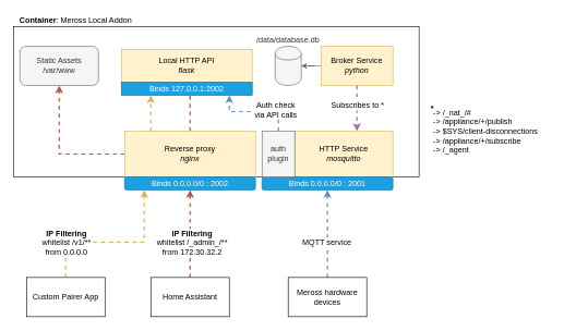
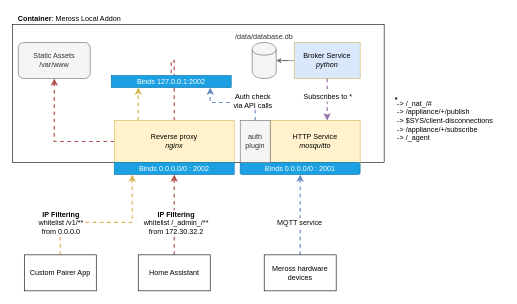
  <mxCell id="0" />
  <mxCell id="1" parent="0" />
  <mxCell id="2" value="" style="rounded=0;whiteSpace=wrap;html=1;" parent="1" vertex="1"><mxGeometry x="20" y="40" width="620" height="230" as="geometry" /></mxCell>
  <mxCell id="3" value="&lt;b&gt;Container&lt;/b&gt;: Meross Local Addon" style="text;html=1;align=center;verticalAlign=middle;resizable=0;points=[];autosize=1;" parent="1" vertex="1"><mxGeometry x="20" y="20" width="190" height="20" as="geometry" /></mxCell>
  <mxCell id="4" style="edgeStyle=orthogonalEdgeStyle;rounded=0;orthogonalLoop=1;jettySize=auto;html=1;fillColor=#f8cecc;strokeColor=#b85450;dashed=1;strokeWidth=2;" parent="1" source="6" target="15" edge="1"><mxGeometry relative="1" as="geometry" /></mxCell>
  <mxCell id="5" style="edgeStyle=orthogonalEdgeStyle;rounded=0;orthogonalLoop=1;jettySize=auto;html=1;entryX=0.5;entryY=1;entryDx=0;entryDy=0;fillColor=#f8cecc;strokeColor=#b85450;dashed=1;strokeWidth=2;" parent="1" source="6" target="12" edge="1"><mxGeometry relative="1" as="geometry"><Array as="points"><mxPoint x="290" y="100" /></Array></mxGeometry></mxCell>
  <mxCell id="6" value="Reverse proxy&lt;br&gt;&lt;i&gt;nginx&lt;/i&gt;" style="rounded=0;whiteSpace=wrap;html=1;fillColor=#fff2cc;strokeColor=#d6b656;" parent="1" vertex="1"><mxGeometry x="190" y="200" width="200" height="70" as="geometry" /></mxCell>
- <mxCell id="7" value="Local HTTP API&lt;br&gt;&lt;i&gt;flask&lt;/i&gt;" style="rounded=0;whiteSpace=wrap;html=1;fillColor=#fff2cc;strokeColor=#d6b656;" parent="1" vertex="1"><mxGeometry x="185" y="75" width="200" height="50" as="geometry" /></mxCell>
- <mxCell id="8" value="Broker Service&lt;br&gt;&lt;i&gt;python&lt;/i&gt;" style="rounded=0;whiteSpace=wrap;html=1;fillColor=#fff2cc;strokeColor=#d6b656;" parent="1" vertex="1"><mxGeometry x="490" y="70" width="110" height="60" as="geometry" /></mxCell>
+ <mxCell id="8" value="Broker Service&lt;br&gt;&lt;i&gt;python&lt;/i&gt;" style="rounded=0;whiteSpace=wrap;html=1;fillColor=#dae8fc;strokeColor=#d6b656;" parent="1" vertex="1"><mxGeometry x="490" y="70" width="110" height="60" as="geometry" /></mxCell>
  <mxCell id="9" value="HTTP Service&lt;br&gt;&lt;i&gt;mosquitto&lt;/i&gt;" style="rounded=0;whiteSpace=wrap;html=1;fillColor=#fff2cc;strokeColor=#d6b656;" parent="1" vertex="1"><mxGeometry x="450" y="200" width="150" height="70" as="geometry" /></mxCell>
- <mxCell id="10" value="Binds 0.0.0.0/0 : 2002" style="whiteSpace=wrap;html=1;fillColor=#1ba1e2;strokeColor=#006EAF;fontColor=#ffffff;rounded=1;" parent="1" vertex="1"><mxGeometry x="190" y="270" width="200" height="20" as="geometry" /></mxCell>
+ <mxCell id="10" value="Binds 0.0.0.0/0 : 2002" style="rounded=0;whiteSpace=wrap;html=1;fillColor=#1ba1e2;strokeColor=#006EAF;fontColor=#ffffff;" parent="1" vertex="1"><mxGeometry x="190" y="270" width="200" height="20" as="geometry" /></mxCell>
  <mxCell id="11" value="Binds 0.0.0.0/0 : 2001" style="whiteSpace=wrap;html=1;fillColor=#1ba1e2;strokeColor=#006EAF;fontColor=#ffffff;rounded=1;" parent="1" vertex="1"><mxGeometry x="400" y="270" width="200" height="20" as="geometry" /></mxCell>
  <mxCell id="12" value="Binds 127.0.0.1:2002" style="rounded=0;whiteSpace=wrap;html=1;fillColor=#1ba1e2;strokeColor=#006EAF;fontColor=#ffffff;" parent="1" vertex="1"><mxGeometry x="185" y="125" width="200" height="20" as="geometry" /></mxCell>
  <mxCell id="13" value="auth&lt;br&gt;plugin" style="rounded=0;whiteSpace=wrap;html=1;fillColor=#f5f5f5;strokeColor=#666666;fontColor=#333333;" parent="1" vertex="1"><mxGeometry x="400" y="200" width="50" height="70" as="geometry" /></mxCell>
  <mxCell id="14" value="/data/database.db" style="shape=cylinder;whiteSpace=wrap;html=1;boundedLbl=1;backgroundOutline=1;fillColor=#f5f5f5;strokeColor=#666666;fontColor=#333333;labelPosition=center;verticalLabelPosition=top;align=center;verticalAlign=bottom;" parent="1" vertex="1"><mxGeometry x="420" y="70" width="40" height="60" as="geometry" /></mxCell>
  <mxCell id="15" value="Static Assets&lt;br&gt;/var/www" style="rounded=1;whiteSpace=wrap;html=1;fillColor=#f5f5f5;strokeColor=#666666;fontColor=#333333;" parent="1" vertex="1"><mxGeometry x="30" y="70" width="120" height="60" as="geometry" /></mxCell>
  <mxCell id="16" style="edgeStyle=orthogonalEdgeStyle;rounded=0;orthogonalLoop=1;jettySize=auto;html=1;fillColor=#dae8fc;strokeColor=#6c8ebf;strokeWidth=2;dashed=1;" parent="1" source="18" target="11" edge="1"><mxGeometry relative="1" as="geometry" /></mxCell>
  <mxCell id="17" value="MQTT service" style="text;html=1;align=center;verticalAlign=middle;resizable=0;points=[];labelBackgroundColor=#ffffff;" parent="16" vertex="1" connectable="0"><mxGeometry x="-0.175" y="2" relative="1" as="geometry"><mxPoint as="offset" /></mxGeometry></mxCell>
  <mxCell id="18" value="Meross hardware devices" style="rounded=0;whiteSpace=wrap;html=1;" parent="1" vertex="1"><mxGeometry x="440" y="424" width="120" height="60" as="geometry" /></mxCell>
  <mxCell id="19" style="edgeStyle=orthogonalEdgeStyle;rounded=0;orthogonalLoop=1;jettySize=auto;html=1;entryX=0.5;entryY=1;entryDx=0;entryDy=0;fillColor=#f8cecc;strokeColor=#b85450;strokeWidth=2;dashed=1;" parent="1" source="21" target="10" edge="1"><mxGeometry relative="1" as="geometry" /></mxCell>
  <mxCell id="20" value="&lt;b&gt;IP Filtering&lt;br&gt;&lt;/b&gt;whitelist /_admin_/** &lt;br&gt;from 172.30.32.2" style="text;html=1;align=center;verticalAlign=middle;resizable=0;points=[];labelBackgroundColor=#ffffff;" parent="19" vertex="1" connectable="0"><mxGeometry x="-0.2" y="-2" relative="1" as="geometry"><mxPoint as="offset" /></mxGeometry></mxCell>
  <mxCell id="21" value="Home Assistant" style="rounded=0;whiteSpace=wrap;html=1;" parent="1" vertex="1"><mxGeometry x="230" y="424" width="120" height="60" as="geometry" /></mxCell>
  <mxCell id="22" style="edgeStyle=orthogonalEdgeStyle;rounded=0;orthogonalLoop=1;jettySize=auto;html=1;fillColor=#fff2cc;strokeColor=#d6b656;strokeWidth=2;dashed=1;" parent="1" source="24" target="10" edge="1"><mxGeometry relative="1" as="geometry"><Array as="points"><mxPoint x="100" y="370" /><mxPoint x="220" y="370" /></Array></mxGeometry></mxCell>
  <mxCell id="23" value="&lt;b&gt;IP Filtering&lt;/b&gt;&lt;br&gt;whitelist /v1/** &lt;br&gt;from 0.0.0.0" style="text;html=1;align=center;verticalAlign=middle;resizable=0;points=[];labelBackgroundColor=#ffffff;" parent="22" vertex="1" connectable="0"><mxGeometry x="-0.215" y="-4" relative="1" as="geometry"><mxPoint x="-46" y="-4" as="offset" /></mxGeometry></mxCell>
  <mxCell id="24" value="Custom Pairer App" style="rounded=0;whiteSpace=wrap;html=1;" parent="1" vertex="1"><mxGeometry x="40" y="424" width="120" height="60" as="geometry" /></mxCell>
  <mxCell id="25" style="edgeStyle=orthogonalEdgeStyle;rounded=0;orthogonalLoop=1;jettySize=auto;html=1;fillColor=#dae8fc;strokeColor=#6c8ebf;dashed=1;strokeWidth=2;" parent="1" source="13" target="12" edge="1"><mxGeometry relative="1" as="geometry"><mxPoint x="200" y="280" as="sourcePoint" /><mxPoint x="110" y="210" as="targetPoint" /><Array as="points"><mxPoint x="425" y="170" /><mxPoint x="350" y="170" /></Array></mxGeometry></mxCell>
  <mxCell id="26" value="Auth check&lt;br&gt;via API calls" style="text;html=1;align=center;verticalAlign=middle;resizable=0;points=[];labelBackgroundColor=#ffffff;" parent="25" vertex="1" connectable="0"><mxGeometry x="-0.179" y="-3" relative="1" as="geometry"><mxPoint x="18" y="-1" as="offset" /></mxGeometry></mxCell>
  <mxCell id="27" style="edgeStyle=orthogonalEdgeStyle;rounded=0;orthogonalLoop=1;jettySize=auto;html=1;fillColor=#fff2cc;strokeColor=#d6b656;strokeWidth=2;dashed=1;" parent="1" source="6" target="12" edge="1"><mxGeometry relative="1" as="geometry"><Array as="points"><mxPoint x="230" y="180" /><mxPoint x="230" y="180" /></Array><mxPoint x="110" y="510" as="sourcePoint" /><mxPoint x="200" y="340" as="targetPoint" /></mxGeometry></mxCell>
  <mxCell id="28" style="edgeStyle=orthogonalEdgeStyle;rounded=0;orthogonalLoop=1;jettySize=auto;html=1;strokeWidth=1;endArrow=none;endFill=0;fillColor=#f5f5f5;strokeColor=#666666;startArrow=classic;startFill=1;" parent="1" source="14" target="8" edge="1"><mxGeometry relative="1" as="geometry"><mxPoint x="395" y="110" as="sourcePoint" /><mxPoint x="450" y="110" as="targetPoint" /></mxGeometry></mxCell>
  <mxCell id="29" style="edgeStyle=orthogonalEdgeStyle;rounded=0;orthogonalLoop=1;jettySize=auto;html=1;fillColor=#e1d5e7;strokeColor=#9673a6;dashed=1;strokeWidth=2;" parent="1" source="8" target="9" edge="1"><mxGeometry relative="1" as="geometry"><mxPoint x="590" y="150" as="sourcePoint" /><mxPoint x="360" y="110" as="targetPoint" /><Array as="points"><mxPoint x="545" y="220" /><mxPoint x="545" y="220" /></Array></mxGeometry></mxCell>
  <mxCell id="30" value="Subscribes to *" style="text;html=1;align=center;verticalAlign=middle;resizable=0;points=[];labelBackgroundColor=#ffffff;" parent="29" vertex="1" connectable="0"><mxGeometry x="-0.179" y="-3" relative="1" as="geometry"><mxPoint x="3" y="1" as="offset" /></mxGeometry></mxCell>
  <mxCell id="31" value="&lt;span style=&quot;background-color: rgb(255 , 255 , 255)&quot;&gt;-&amp;gt; /_nat_/#&lt;/span&gt;&lt;div&gt;-&amp;gt; /appliance/+/publish&lt;/div&gt;&lt;div&gt;-&amp;gt; $SYS/client-disconnections&lt;/div&gt;&lt;div&gt;-&amp;gt; /appliance/+/subscribe&lt;/div&gt;&lt;div&gt;-&amp;gt; /_agent&lt;/div&gt;" style="text;html=1;align=left;verticalAlign=middle;resizable=0;points=[];autosize=1;" parent="1" vertex="1"><mxGeometry x="660" y="160" width="180" height="80" as="geometry" /></mxCell>
  <mxCell id="32" value="*" style="text;html=1;align=center;verticalAlign=middle;resizable=0;points=[];autosize=1;fontStyle=1" parent="1" vertex="1"><mxGeometry x="650" y="156" width="20" height="20" as="geometry" /></mxCell>
